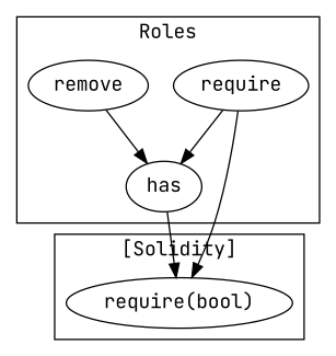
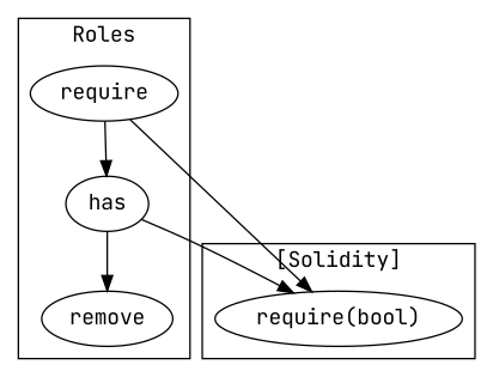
  strict digraph {
    fontname="JetBrains Mono"
    node [fontname="JetBrains Mono"]
    edge [fontname="JetBrains Mono"]
    n1 [label=has]
    n2 [label=remove]
    n3 [label=require]
    "require(bool)"
    subgraph cluster_1 {
      label=Roles
      n1
      n2
      n3
    }
    subgraph cluster_2 {
      label="[Solidity]"
      "require(bool)"
    }
    n1 -> "require(bool)"
-   n2 -> n1
+   n1 -> n2
    n3 -> n1
    n3 -> "require(bool)"
  }
